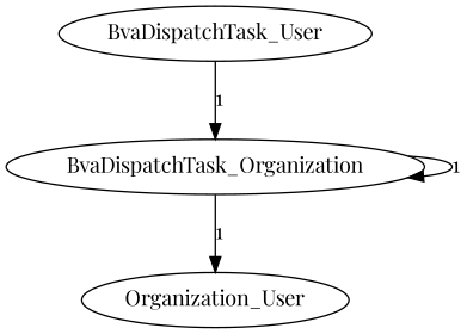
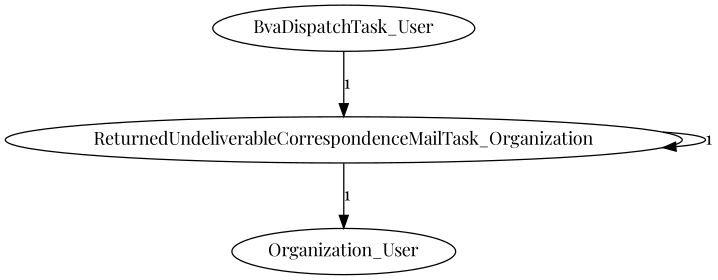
  digraph {
    fontname="Playfair Display"
    rankdir=TB
    node [fontname="Playfair Display"]
    edge [fontname="Playfair Display"]
    BvaDispatchTask_User
-   ReturnedUndeliverableCorrespondenceMailTask_Organization [label=BvaDispatchTask_Organization]
+   ReturnedUndeliverableCorrespondenceMailTask_Organization
    n3 [label=Organization_User]
    BvaDispatchTask_User -> ReturnedUndeliverableCorrespondenceMailTask_Organization [label=1]
    ReturnedUndeliverableCorrespondenceMailTask_Organization -> ReturnedUndeliverableCorrespondenceMailTask_Organization [label=1]
    ReturnedUndeliverableCorrespondenceMailTask_Organization -> n3 [label=1]
  }
